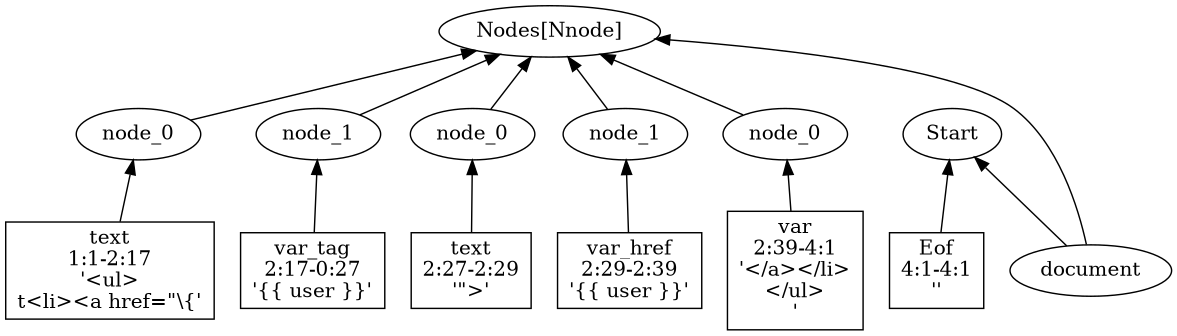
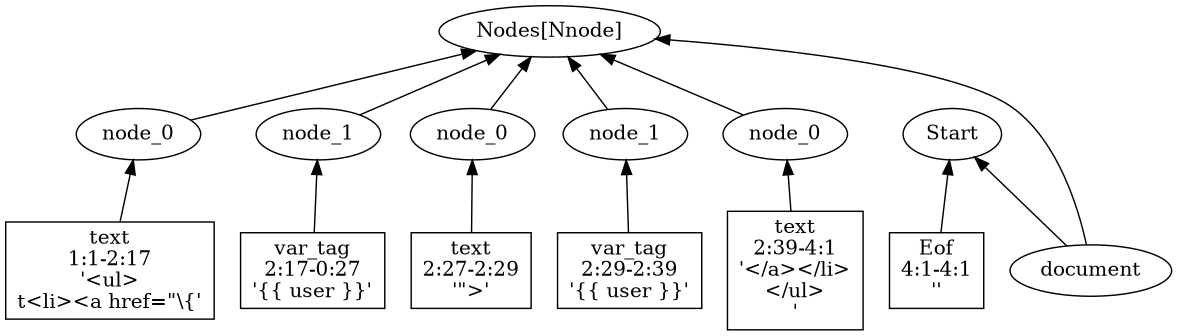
  digraph {
    rankdir=BT
    n1 [label="text\n1:1-2:17\n'<ul>\n\t<li><a href=\"\\{'" shape=box]
    n2 [label="var_tag\n2:17-0:27\n'{{ user }}'" shape=box]
    n3 [label="text\n2:27-2:29\n'\">'" shape=box]
-   n4 [label="var_href\n2:29-2:39\n'{{ user }}'" shape=box]
-   n5 [label="var\n2:39-4:1\n'</a></li>\n</ul>\n'" shape=box]
+   n4 [label="var_tag\n2:29-2:39\n'{{ user }}'" shape=box]
+   n5 [label="text\n2:39-4:1\n'</a></li>\n</ul>\n'" shape=box]
    n6 [label="Eof\n4:1-4:1\n''" shape=box]
    n7 [label=node_0]
    n8 [label=node_1]
    n9 [label=node_0]
    n10 [label=node_1]
    n11 [label=node_0]
    n12 [label=Start]
    n13 [label=document]
    n14 [label="Nodes[Nnode]"]
    subgraph sub_1 {
      rank=same
      n1
      n2
      n3
      n4
      n5
      n6
    }
    n1 -> n2 [style=invis]
    n1 -> n7
    n2 -> n3 [style=invis]
    n2 -> n8
    n3 -> n4 [style=invis]
    n3 -> n9
    n4 -> n5 [style=invis]
    n4 -> n10
    n5 -> n6 [style=invis]
    n5 -> n11
    n6 -> n12
    n7 -> n14
    n8 -> n14
    n9 -> n14
    n10 -> n14
    n11 -> n14
    n13 -> n12
    n13 -> n14
  }
